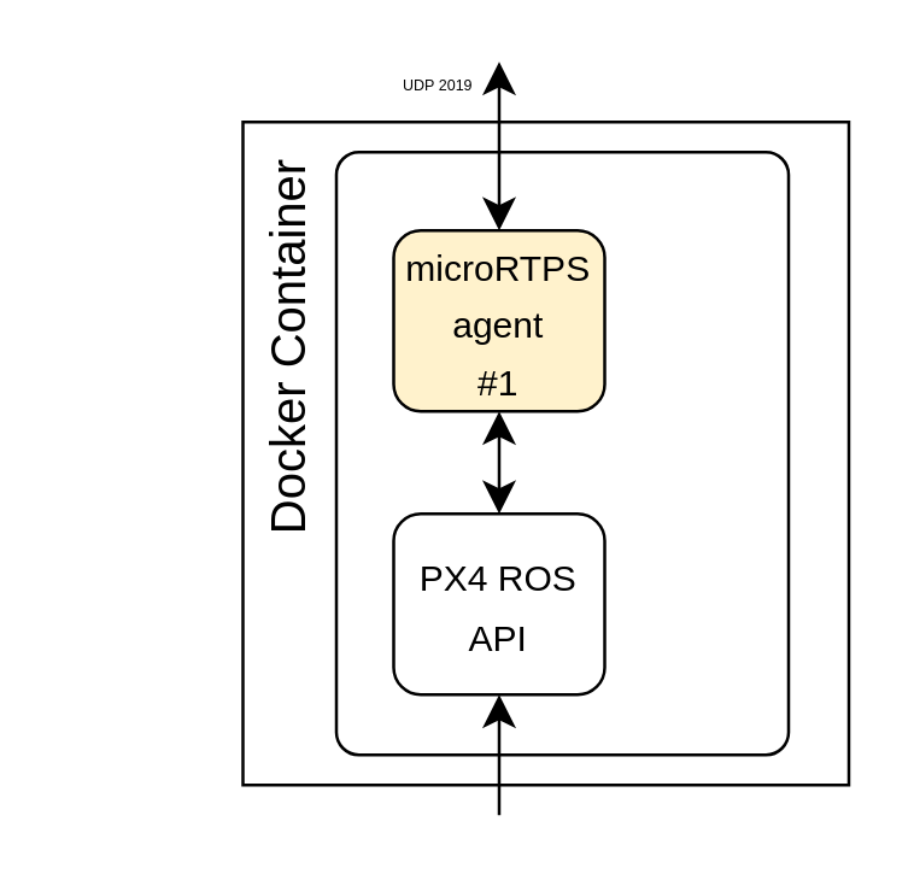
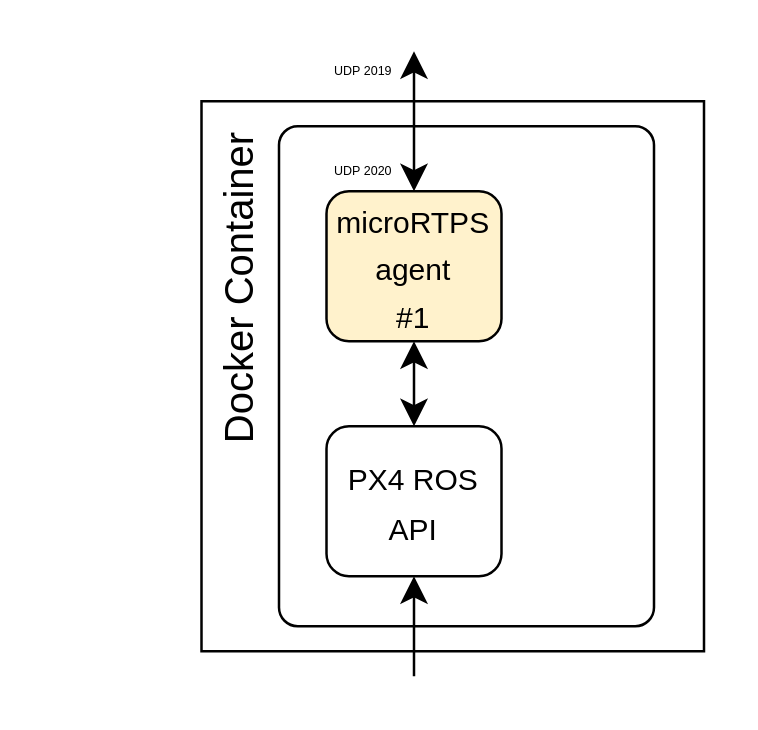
  <mxCell id="0" />
  <mxCell id="1" parent="0" />
  <mxCell id="2" value="" style="rounded=0;whiteSpace=wrap;html=1;fillStyle=auto;fillColor=default;strokeColor=default;" vertex="1" parent="1"><mxGeometry x="80" y="40" width="201" height="220" as="geometry" /></mxCell>
  <mxCell id="3" value="" style="rounded=1;whiteSpace=wrap;html=1;fontSize=16;fillColor=none;arcSize=5;" vertex="1" parent="1"><mxGeometry x="111" y="50" width="150" height="200" as="geometry" /></mxCell>
  <mxCell id="4" value="Docker Container" style="text;html=1;strokeColor=none;fillColor=none;align=center;verticalAlign=middle;whiteSpace=wrap;rounded=0;fontSize=16;rotation=-90;" vertex="1" parent="1"><mxGeometry x="20" y="100" width="150" height="30" as="geometry" /></mxCell>
  <mxCell id="5" value="" style="endArrow=classic;startArrow=classic;html=1;rounded=0;fontSize=12;startSize=8;endSize=8;curved=1;entryX=0.5;entryY=0;entryDx=0;entryDy=0;" edge="1" parent="1" target="11"><mxGeometry width="50" height="50" relative="1" as="geometry"><mxPoint x="165" y="20" as="sourcePoint" /><mxPoint x="311" y="20" as="targetPoint" /></mxGeometry></mxCell>
+ <mxCell id="6" value="UDP&amp;nbsp;2020&lt;span style=&quot;background-color: transparent; color: rgb(255, 255, 255); font-family: source-code-pro, Menlo, Monaco, Consolas, &amp;quot;Courier New&amp;quot;, monospace; font-size: 0.85em; text-align: left;&quot;&gt;&lt;/span&gt;" style="text;html=1;strokeColor=none;fillColor=none;align=center;verticalAlign=middle;whiteSpace=wrap;rounded=0;fontSize=5;" vertex="1" parent="1"><mxGeometry x="130" y="60" width="30" height="15" as="geometry" /></mxCell>
  <mxCell id="7" value="UDP&amp;nbsp;2019&lt;span style=&quot;background-color: transparent; color: rgb(255, 255, 255); font-family: source-code-pro, Menlo, Monaco, Consolas, &amp;quot;Courier New&amp;quot;, monospace; font-size: 0.85em; text-align: left;&quot;&gt;&lt;/span&gt;" style="text;html=1;strokeColor=none;fillColor=none;align=center;verticalAlign=middle;whiteSpace=wrap;rounded=0;fontSize=5;" vertex="1" parent="1"><mxGeometry x="130" y="20" width="30" height="15" as="geometry" /></mxCell>
  <mxCell id="8" value="&lt;span style=&quot;font-size: 12px;&quot;&gt;PX4 ROS API&lt;br&gt;&lt;/span&gt;" style="rounded=1;whiteSpace=wrap;html=1;fontSize=16;" vertex="1" parent="1"><mxGeometry x="130" y="170" width="70" height="60" as="geometry" /></mxCell>
  <mxCell id="9" value="" style="endArrow=classic;startArrow=classic;html=1;rounded=0;fontSize=12;startSize=8;endSize=8;curved=1;exitX=0.5;exitY=1;exitDx=0;exitDy=0;entryX=0.5;entryY=0;entryDx=0;entryDy=0;endFill=1;" edge="1" parent="1" source="11" target="8"><mxGeometry width="50" height="50" relative="1" as="geometry"><mxPoint x="164.74" y="136" as="sourcePoint" /><mxPoint x="164.74" y="202" as="targetPoint" /><Array as="points"><mxPoint x="165" y="150" /></Array></mxGeometry></mxCell>
  <mxCell id="10" value="" style="endArrow=classic;startArrow=none;html=1;rounded=0;fontSize=12;startSize=8;endSize=8;curved=1;entryX=0.5;entryY=1;entryDx=0;entryDy=0;exitX=0.5;exitY=0;exitDx=0;exitDy=0;startFill=0;" edge="1" parent="1" target="8"><mxGeometry width="50" height="50" relative="1" as="geometry"><mxPoint x="165" y="270" as="sourcePoint" /><mxPoint x="141" y="190" as="targetPoint" /></mxGeometry></mxCell>
  <mxCell id="11" value="&lt;font style=&quot;font-size: 12px;&quot;&gt;microRTPS&lt;br&gt;agent&lt;br&gt;#1&lt;/font&gt;" style="rounded=1;whiteSpace=wrap;html=1;fontSize=16;fillColor=#fff2cc;" vertex="1" parent="1"><mxGeometry x="130" y="76" width="70" height="60" as="geometry" /></mxCell>
